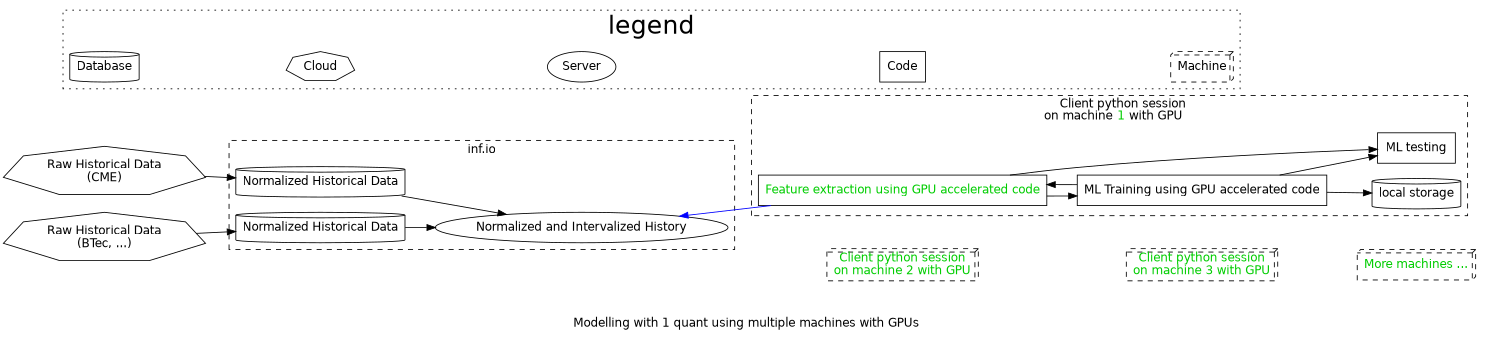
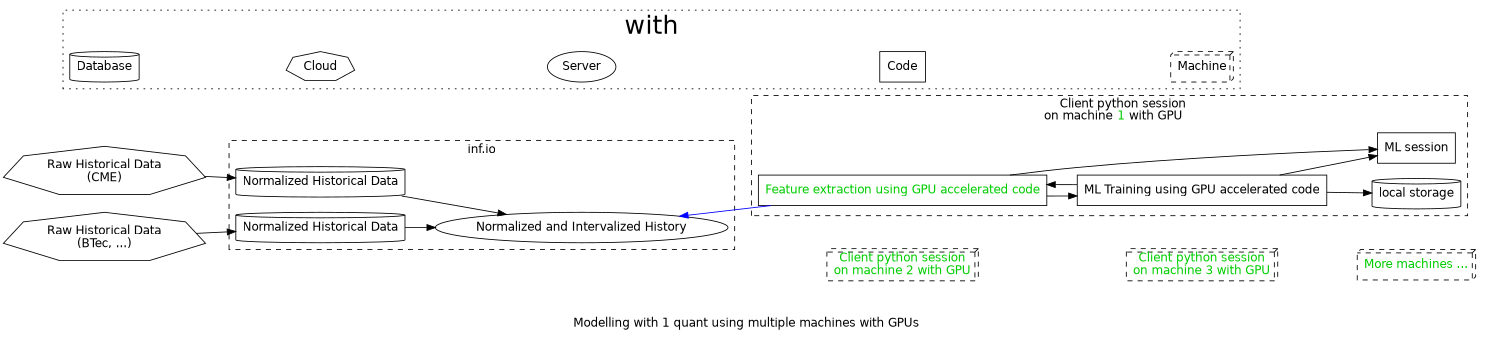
  digraph {
    fontname="DejaVu Sans"
    label="Modelling with 1 quant using multiple machines with GPUs"
    rankdir=LR
    node [fontname="DejaVu Sans" shape=cylinder]
    edge [fontname="DejaVu Sans"]
    n1 [label="Normalized Historical Data"]
    n2 [label="Normalized Historical Data"]
    n3 [label="Normalized and Intervalized History" shape=""]
    n4 [fontcolor=green3 label="Feature extraction using GPU accelerated code" shape=box]
    n5 [label="ML Training using GPU accelerated code" shape=box]
    n6 [label="local storage"]
-   n7 [label="ML testing" shape=box]
+   n7 [label="ML session" shape=box]
    n8 [fontcolor=green3 label="Client python session\non machine 2 with GPU" shape=box3d style=dashed]
    n9 [fontcolor=green3 label="Client python session\non machine 3 with GPU" shape=box3d style=dashed]
    n10 [fontcolor=green3 label="More machines ..." shape=box3d style=dashed]
    Database
    Cloud [shape=septagon]
    Server [shape=""]
    Code [shape=box]
    Machine [shape=box3d style=dashed]
    n16 [label="Raw Historical Data\n(CME)" shape=septagon]
    n17 [label="Raw Historical Data\n(BTec, ...)" shape=septagon]
    subgraph cluster_1 {
      label="inf.io"
      style=dashed
      n1
      n2
      n3
    }
    subgraph cluster_2 {
      label=<       Client python session<br />       on machine <font color="green3">1 </font>with GPU     >
      style=dashed
      n4
      n5
      n6
      n7
    }
    subgraph cluster_3 {
      style=invis
      n8
      n9
      n10
    }
    subgraph cluster_4 {
      fontsize=30
-     label=legend
+     label=with
      style=dotted
      Database
      Cloud
      Server
      Code
      Machine
    }
    n1 -> n3
    n2 -> n3
    n3 -> n4 [color=blue dir=back]
    n3 -> n8 [style=invis]
    n4 -> n5
    n4 -> n7
    n5 -> n4
    n5 -> n6
    n5 -> n7
    n8 -> n9 [style=invis]
    n9 -> n10 [style=invis]
    Database -> Cloud [style=invis]
    Cloud -> Server [style=invis]
    Server -> Code [style=invis]
    Code -> Machine [style=invis]
    n16 -> n1
    n17 -> n2
  }
